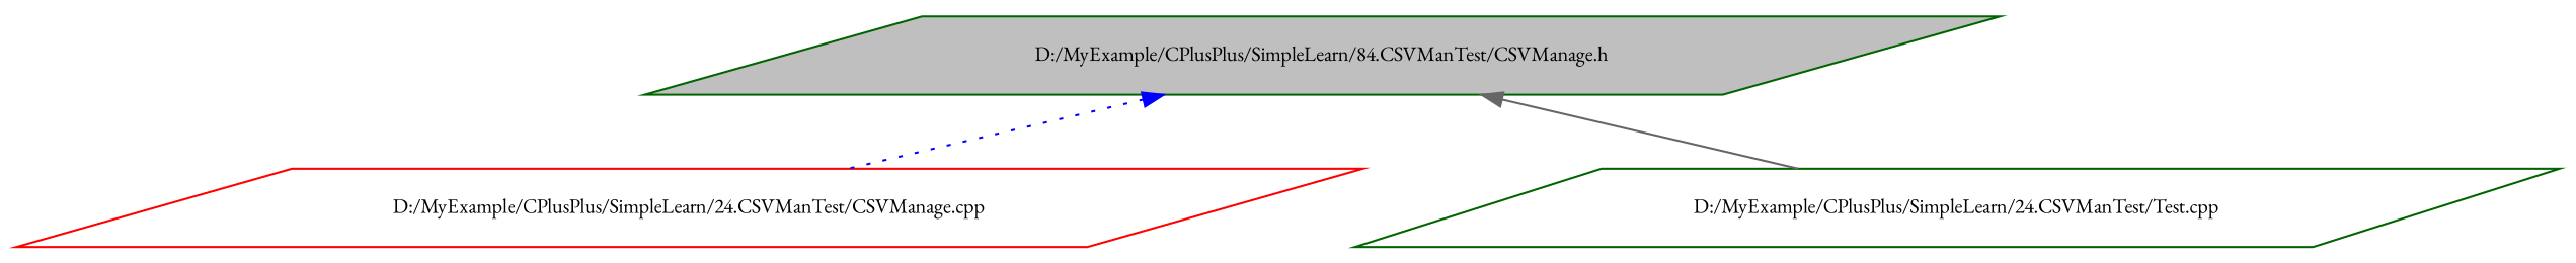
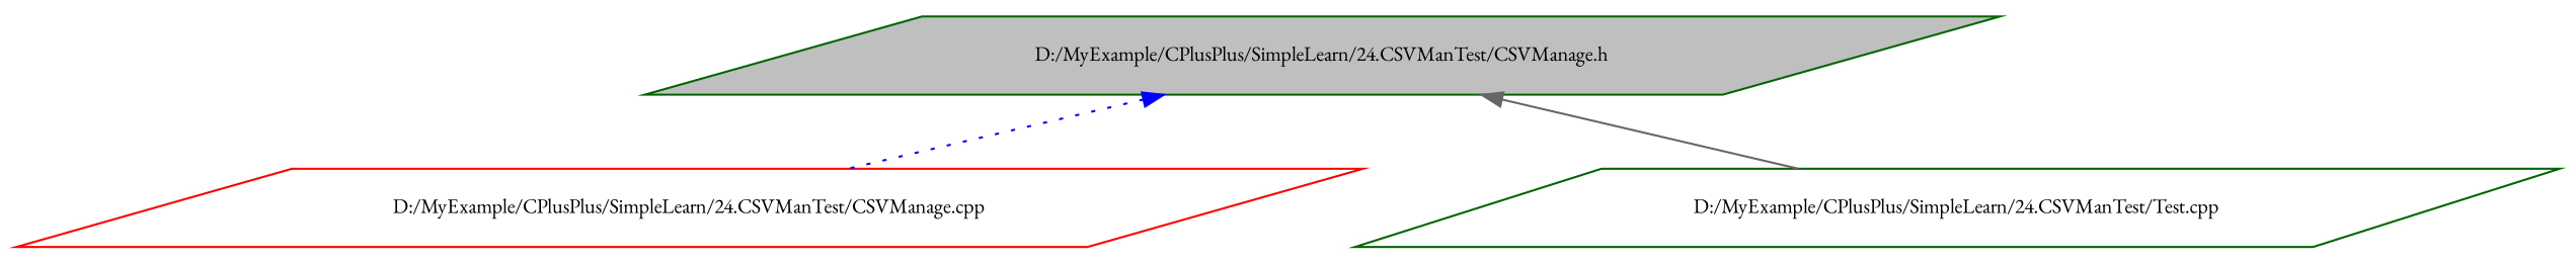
  digraph {
    fontname="EB Garamond"
    node [color=darkgreen fillcolor=white fontname="EB Garamond" fontsize=10 shape=parallelogram style=filled]
    edge [dir=back fontname="EB Garamond" fontsize=10 labelfontname=Helvetica labelfontsize=10]
-   n1 [fillcolor=grey75 fontcolor=black height=0.2 label="D:/MyExample/CPlusPlus/SimpleLearn/84.CSVManTest/CSVManage.h" width=0.4]
+   n1 [fillcolor=grey75 fontcolor=black height=0.2 label="D:/MyExample/CPlusPlus/SimpleLearn/24.CSVManTest/CSVManage.h" width=0.4]
    n2 [color=red height=0.2 label="D:/MyExample/CPlusPlus/SimpleLearn/24.CSVManTest/CSVManage.cpp" width=0.4]
    n3 [height=0.2 label="D:/MyExample/CPlusPlus/SimpleLearn/24.CSVManTest/Test.cpp" width=0.4]
    n1 -> n2 [color=blue style=dotted]
    n1 -> n3 [color=gray40 style=solid]
  }
